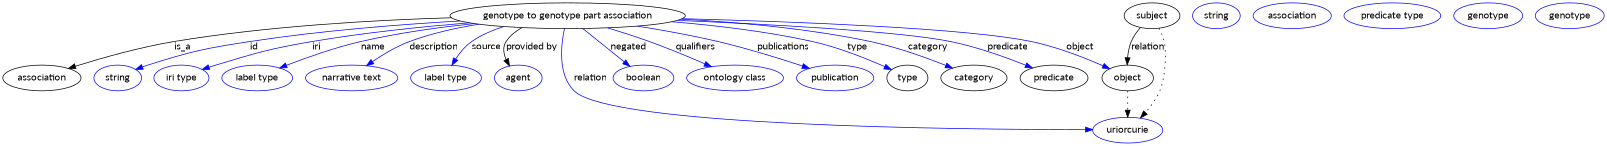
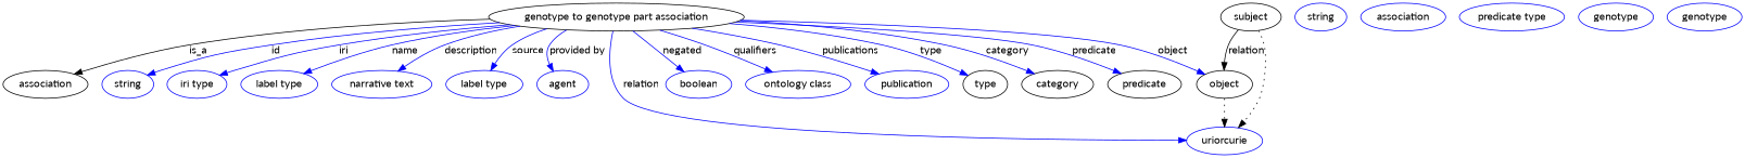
  digraph {
    fontname=Lato
    node [fontname=Lato color=blue]
    edge [fontname=Lato color=blue style=solid]
    n1 [height=0.5 label="genotype to genotype part association" width=4.008 color=""]
    association [height=0.5 width=1.3902 color=""]
    n3 [height=0.5 label=string width=0.84854]
    n4 [height=0.5 label="iri type" width=1.011]
    n5 [height=0.5 label="label type" width=1.2638]
    n6 [height=0.5 label="narrative text" width=1.6068]
    n7 [height=0.5 label="label type" width=1.2638]
    n8 [height=0.5 label=agent width=0.83048]
    n9 [height=0.5 label=uriorcurie width=1.2638]
    n10 [height=0.5 label=boolean width=1.0652]
    n11 [height=0.5 label="ontology class" width=1.7151]
    n12 [height=0.5 label=publication width=1.3902]
    type [height=0.5 width=0.75 color=""]
    category [height=0.5 width=1.1374 color=""]
    predicate [height=0.5 width=1.1916 color=""]
    object [height=0.5 width=0.9027 color=""]
    subject [height=0.5 width=0.99297 color=""]
    n18 [height=0.5 label=string width=0.84854]
    n19 [height=0.5 label=association width=1.3902]
    n20 [height=0.5 label="predicate type" width=1.679]
    n21 [height=0.5 label=genotype width=1.1916]
    n22 [height=0.5 label=genotype width=1.1916]
    n1 -> association [label=is_a color="" style=""]
    n1 -> n3 [label=id]
    n1 -> n4 [label=iri]
    n1 -> n5 [label=name]
    n1 -> n6 [label=description]
    n1 -> n7 [label=source]
-   n1 -> n8 [color=black label="provided by"]
+   n1 -> n8 [label="provided by"]
    n1 -> n9 [label=relation]
    n1 -> n10 [label=negated]
    n1 -> n11 [label=qualifiers]
    n1 -> n12 [label=publications]
    n1 -> type [label=type]
    n1 -> category [label=category]
    n1 -> predicate [label=predicate]
    n1 -> object [label=object]
    object -> n9 [style=dotted color=""]
    subject -> n9 [style=dotted color=""]
    subject -> object [label=relation color="" style=""]
  }
